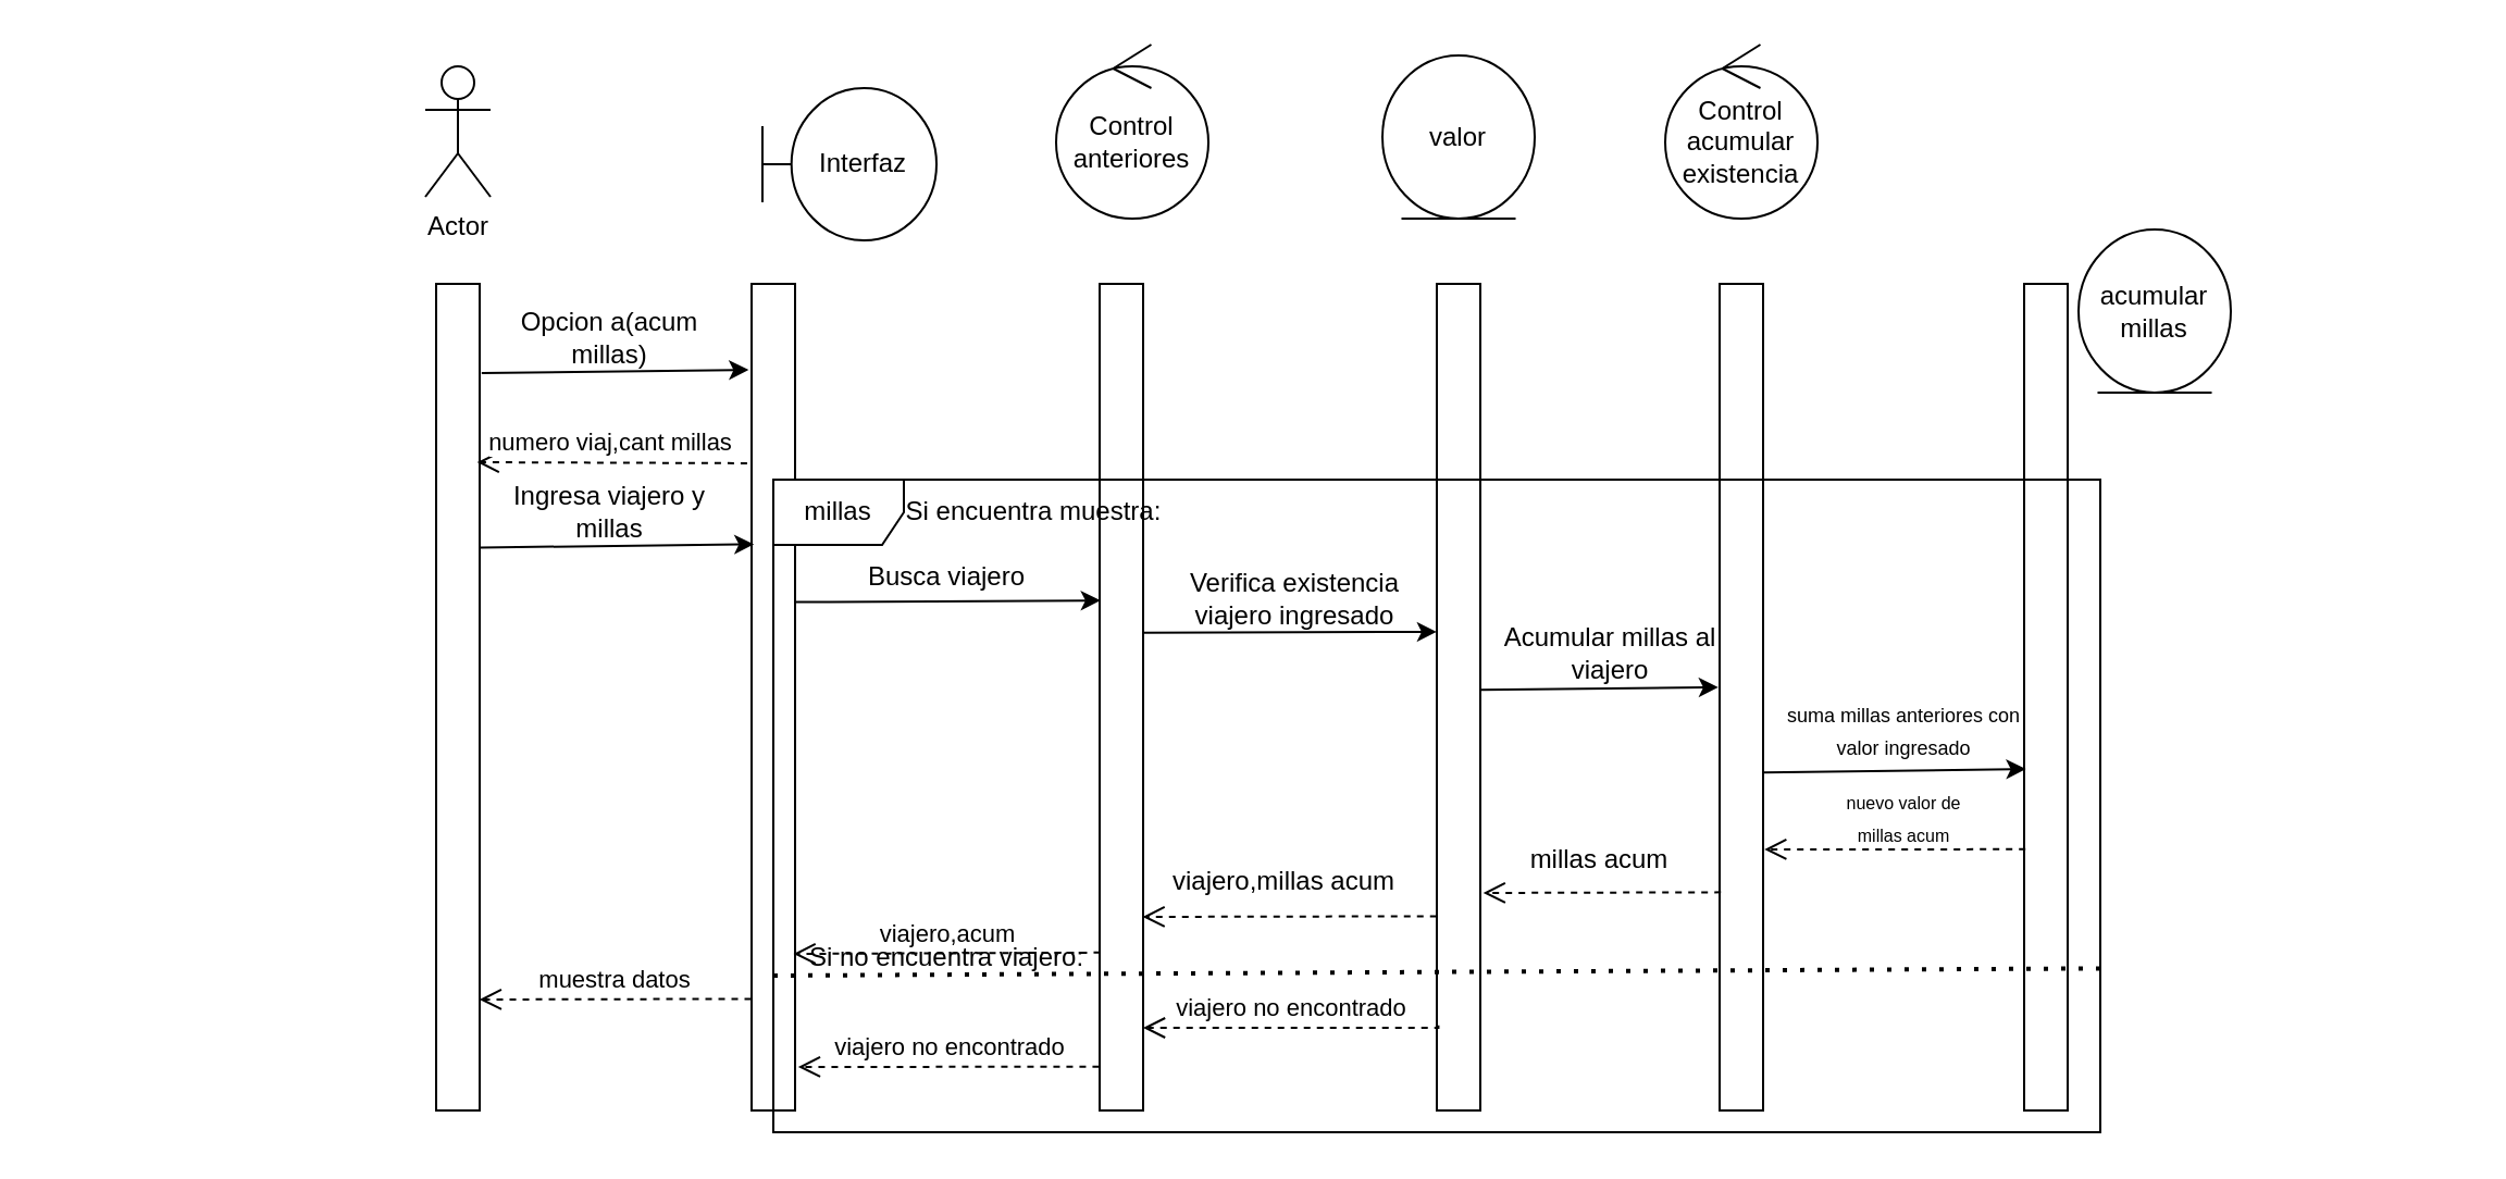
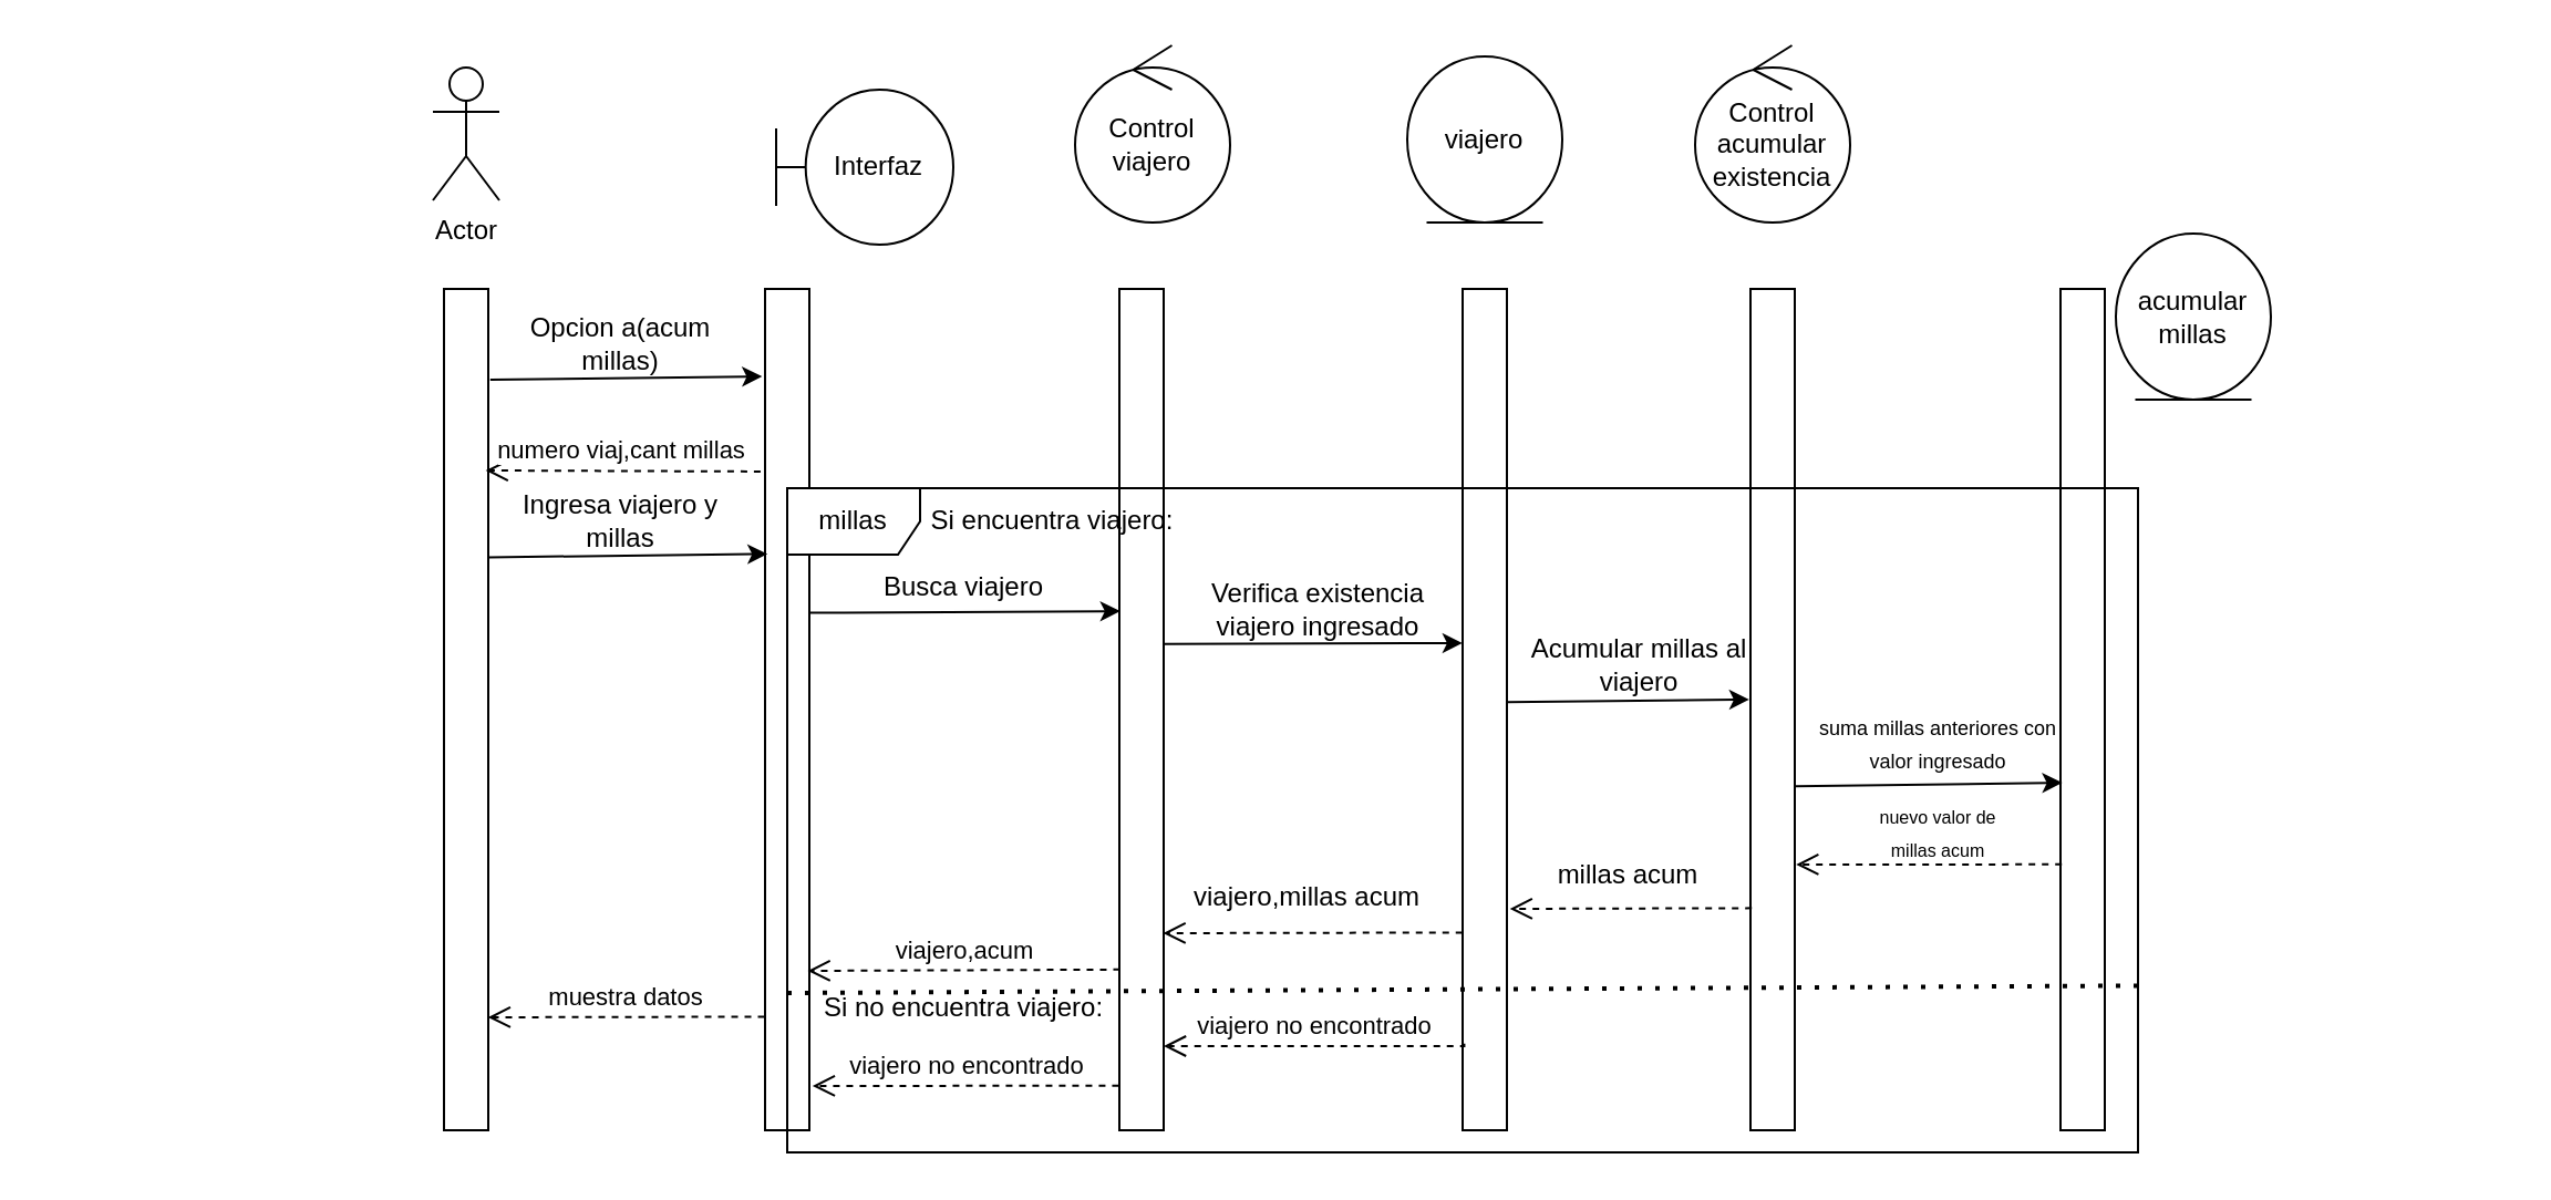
  <mxCell id="0" />
  <mxCell id="1" parent="0" />
  <mxCell id="2" value="Actor" style="shape=umlActor;verticalLabelPosition=bottom;verticalAlign=top;html=1;outlineConnect=0;" vertex="1" parent="1"><mxGeometry x="195" y="30" width="30" height="60" as="geometry" /></mxCell>
  <mxCell id="3" value="" style="rounded=0;whiteSpace=wrap;html=1;rotation=90;" vertex="1" parent="1"><mxGeometry x="20" y="310" width="380" height="20" as="geometry" /></mxCell>
  <mxCell id="4" value="Interfaz" style="shape=umlBoundary;whiteSpace=wrap;html=1;" vertex="1" parent="1"><mxGeometry x="350" y="40" width="80" height="70" as="geometry" /></mxCell>
  <mxCell id="5" value="" style="rounded=0;whiteSpace=wrap;html=1;rotation=90;" vertex="1" parent="1"><mxGeometry x="165" y="310" width="380" height="20" as="geometry" /></mxCell>
- <mxCell id="6" value="Control anteriores" style="ellipse;shape=umlControl;whiteSpace=wrap;html=1;" vertex="1" parent="1"><mxGeometry x="485" y="20" width="70" height="80" as="geometry" /></mxCell>
- <mxCell id="7" value="valor" style="ellipse;shape=umlEntity;whiteSpace=wrap;html=1;" vertex="1" parent="1"><mxGeometry x="635" y="25" width="70" height="75" as="geometry" /></mxCell>
+ <mxCell id="6" value="Control viajero" style="ellipse;shape=umlControl;whiteSpace=wrap;html=1;" vertex="1" parent="1"><mxGeometry x="485" y="20" width="70" height="80" as="geometry" /></mxCell>
+ <mxCell id="7" value="viajero" style="ellipse;shape=umlEntity;whiteSpace=wrap;html=1;" vertex="1" parent="1"><mxGeometry x="635" y="25" width="70" height="75" as="geometry" /></mxCell>
  <mxCell id="8" value="Control acumular&lt;br&gt;existencia" style="ellipse;shape=umlControl;whiteSpace=wrap;html=1;" vertex="1" parent="1"><mxGeometry x="765" y="20" width="70" height="80" as="geometry" /></mxCell>
  <mxCell id="9" value="acumular&lt;br&gt;millas" style="ellipse;shape=umlEntity;whiteSpace=wrap;html=1;" vertex="1" parent="1"><mxGeometry x="955" y="105" width="70" height="75" as="geometry" /></mxCell>
  <mxCell id="10" value="" style="rounded=0;whiteSpace=wrap;html=1;rotation=90;" vertex="1" parent="1"><mxGeometry x="325" y="310" width="380" height="20" as="geometry" /></mxCell>
  <mxCell id="11" value="" style="rounded=0;whiteSpace=wrap;html=1;rotation=90;" vertex="1" parent="1"><mxGeometry x="480" y="310" width="380" height="20" as="geometry" /></mxCell>
  <mxCell id="12" value="" style="rounded=0;whiteSpace=wrap;html=1;rotation=90;" vertex="1" parent="1"><mxGeometry x="610" y="310" width="380" height="20" as="geometry" /></mxCell>
  <mxCell id="13" value="" style="rounded=0;whiteSpace=wrap;html=1;rotation=90;" vertex="1" parent="1"><mxGeometry x="750" y="310" width="380" height="20" as="geometry" /></mxCell>
  <mxCell id="14" value="" style="endArrow=classic;html=1;rounded=0;entryX=0.104;entryY=1.067;entryDx=0;entryDy=0;entryPerimeter=0;exitX=0.108;exitY=-0.045;exitDx=0;exitDy=0;exitPerimeter=0;" edge="1" parent="1" source="3" target="5"><mxGeometry width="50" height="50" relative="1" as="geometry"><mxPoint x="215" y="180" as="sourcePoint" /><mxPoint x="265" y="130" as="targetPoint" /></mxGeometry></mxCell>
  <mxCell id="15" value="Opcion a(acum millas)" style="text;html=1;strokeColor=none;fillColor=none;align=center;verticalAlign=middle;whiteSpace=wrap;rounded=0;" vertex="1" parent="1"><mxGeometry x="225" y="140" width="110" height="30" as="geometry" /></mxCell>
  <mxCell id="16" value="" style="endArrow=classic;html=1;rounded=0;exitX=0.319;exitY=-0.01;exitDx=0;exitDy=0;exitPerimeter=0;entryX=0.315;entryY=0.944;entryDx=0;entryDy=0;entryPerimeter=0;" edge="1" parent="1" source="3" target="5"><mxGeometry width="50" height="50" relative="1" as="geometry"><mxPoint x="225" y="270" as="sourcePoint" /><mxPoint x="275" y="220" as="targetPoint" /></mxGeometry></mxCell>
  <mxCell id="17" value="numero viaj,cant millas" style="html=1;verticalAlign=bottom;endArrow=open;dashed=1;endSize=8;edgeStyle=elbowEdgeStyle;elbow=vertical;curved=0;rounded=0;exitX=0.217;exitY=1.102;exitDx=0;exitDy=0;exitPerimeter=0;entryX=0.217;entryY=0.059;entryDx=0;entryDy=0;entryPerimeter=0;" edge="1" parent="1" source="5" target="3"><mxGeometry relative="1" as="geometry"><mxPoint x="315" y="210" as="sourcePoint" /><mxPoint x="235" y="210" as="targetPoint" /></mxGeometry></mxCell>
  <mxCell id="18" value="Ingresa viajero y millas" style="text;html=1;strokeColor=none;fillColor=none;align=center;verticalAlign=middle;whiteSpace=wrap;rounded=0;" vertex="1" parent="1"><mxGeometry x="220" y="220" width="120" height="30" as="geometry" /></mxCell>
  <mxCell id="19" value="" style="endArrow=classic;html=1;rounded=0;exitX=0.385;exitY=0.015;exitDx=0;exitDy=0;exitPerimeter=0;entryX=0.383;entryY=0.981;entryDx=0;entryDy=0;entryPerimeter=0;" edge="1" parent="1" source="5" target="10"><mxGeometry width="50" height="50" relative="1" as="geometry"><mxPoint x="445" y="320" as="sourcePoint" /><mxPoint x="495" y="270" as="targetPoint" /></mxGeometry></mxCell>
  <mxCell id="20" value="Verifica existencia viajero ingresado" style="text;html=1;strokeColor=none;fillColor=none;align=center;verticalAlign=middle;whiteSpace=wrap;rounded=0;" vertex="1" parent="1"><mxGeometry x="545" y="260" width="100" height="30" as="geometry" /></mxCell>
  <mxCell id="21" value="Busca viajero&lt;br&gt;" style="text;html=1;strokeColor=none;fillColor=none;align=center;verticalAlign=middle;whiteSpace=wrap;rounded=0;" vertex="1" parent="1"><mxGeometry x="395" y="250" width="80" height="30" as="geometry" /></mxCell>
  <mxCell id="22" value="" style="endArrow=classic;html=1;rounded=0;exitX=0.422;exitY=0.015;exitDx=0;exitDy=0;exitPerimeter=0;entryX=0.421;entryY=1.003;entryDx=0;entryDy=0;entryPerimeter=0;" edge="1" parent="1" source="10" target="11"><mxGeometry width="50" height="50" relative="1" as="geometry"><mxPoint x="560" y="320" as="sourcePoint" /><mxPoint x="610" y="270" as="targetPoint" /></mxGeometry></mxCell>
  <mxCell id="23" value="" style="endArrow=classic;html=1;rounded=0;exitX=0.491;exitY=-0.014;exitDx=0;exitDy=0;exitPerimeter=0;entryX=0.488;entryY=1.028;entryDx=0;entryDy=0;entryPerimeter=0;" edge="1" parent="1" source="11" target="12"><mxGeometry width="50" height="50" relative="1" as="geometry"><mxPoint x="705" y="345" as="sourcePoint" /><mxPoint x="755" y="295" as="targetPoint" /></mxGeometry></mxCell>
  <mxCell id="24" value="Acumular millas al viajero" style="text;html=1;strokeColor=none;fillColor=none;align=center;verticalAlign=middle;whiteSpace=wrap;rounded=0;" vertex="1" parent="1"><mxGeometry x="685" y="280" width="110" height="40" as="geometry" /></mxCell>
  <mxCell id="25" value="" style="endArrow=classic;html=1;rounded=0;exitX=0.591;exitY=-0.006;exitDx=0;exitDy=0;exitPerimeter=0;entryX=0.587;entryY=0.96;entryDx=0;entryDy=0;entryPerimeter=0;" edge="1" parent="1" source="12" target="13"><mxGeometry width="50" height="50" relative="1" as="geometry"><mxPoint x="845" y="380" as="sourcePoint" /><mxPoint x="895" y="330" as="targetPoint" /></mxGeometry></mxCell>
  <mxCell id="26" value="&lt;font style=&quot;font-size: 9px;&quot;&gt;suma millas anteriores con valor ingresado&lt;/font&gt;" style="text;html=1;strokeColor=none;fillColor=none;align=center;verticalAlign=middle;whiteSpace=wrap;rounded=0;" vertex="1" parent="1"><mxGeometry x="815" y="320" width="120" height="30" as="geometry" /></mxCell>
  <mxCell id="27" value="" style="html=1;verticalAlign=bottom;endArrow=open;dashed=1;endSize=8;edgeStyle=elbowEdgeStyle;elbow=vertical;curved=0;rounded=0;entryX=0.685;entryY=-0.03;entryDx=0;entryDy=0;entryPerimeter=0;exitX=0.684;exitY=0.97;exitDx=0;exitDy=0;exitPerimeter=0;" edge="1" parent="1" source="13" target="12"><mxGeometry relative="1" as="geometry"><mxPoint x="915" y="390" as="sourcePoint" /><mxPoint x="835" y="390" as="targetPoint" /></mxGeometry></mxCell>
  <mxCell id="28" value="&lt;font style=&quot;font-size: 8px;&quot;&gt;nuevo valor de millas acum&lt;/font&gt;" style="text;html=1;strokeColor=none;fillColor=none;align=center;verticalAlign=middle;whiteSpace=wrap;rounded=0;" vertex="1" parent="1"><mxGeometry x="840" y="340" width="70" height="70" as="geometry" /></mxCell>
  <mxCell id="29" value="" style="html=1;verticalAlign=bottom;endArrow=open;dashed=1;endSize=8;edgeStyle=elbowEdgeStyle;elbow=vertical;curved=0;rounded=0;exitX=0.765;exitY=1.006;exitDx=0;exitDy=0;exitPerimeter=0;entryX=0.767;entryY=0.012;entryDx=0;entryDy=0;entryPerimeter=0;" edge="1" parent="1" source="11" target="10"><mxGeometry relative="1" as="geometry"><mxPoint x="625" y="420" as="sourcePoint" /><mxPoint x="545" y="420" as="targetPoint" /></mxGeometry></mxCell>
  <mxCell id="30" value="" style="html=1;verticalAlign=bottom;endArrow=open;dashed=1;endSize=8;edgeStyle=elbowEdgeStyle;elbow=vertical;curved=0;rounded=0;exitX=0.736;exitY=0.97;exitDx=0;exitDy=0;exitPerimeter=0;entryX=0.738;entryY=-0.067;entryDx=0;entryDy=0;entryPerimeter=0;" edge="1" parent="1" source="12" target="11"><mxGeometry relative="1" as="geometry"><mxPoint x="785" y="410" as="sourcePoint" /><mxPoint x="705" y="410" as="targetPoint" /></mxGeometry></mxCell>
  <mxCell id="31" value="millas acum" style="text;html=1;strokeColor=none;fillColor=none;align=center;verticalAlign=middle;whiteSpace=wrap;rounded=0;" vertex="1" parent="1"><mxGeometry x="695" y="380" width="80" height="30" as="geometry" /></mxCell>
  <mxCell id="32" value="viajero,millas acum" style="text;html=1;strokeColor=none;fillColor=none;align=center;verticalAlign=middle;whiteSpace=wrap;rounded=0;" vertex="1" parent="1"><mxGeometry x="535" y="390" width="110" height="30" as="geometry" /></mxCell>
  <mxCell id="33" value="viajero,acum" style="html=1;verticalAlign=bottom;endArrow=open;dashed=1;endSize=8;edgeStyle=elbowEdgeStyle;elbow=vertical;curved=0;rounded=0;exitX=0.809;exitY=0.988;exitDx=0;exitDy=0;exitPerimeter=0;entryX=0.811;entryY=0.037;entryDx=0;entryDy=0;entryPerimeter=0;" edge="1" parent="1" source="10" target="5"><mxGeometry relative="1" as="geometry"><mxPoint x="475" y="440.22" as="sourcePoint" /><mxPoint x="395" y="440.22" as="targetPoint" /></mxGeometry></mxCell>
  <mxCell id="34" value="muestra datos" style="html=1;verticalAlign=bottom;endArrow=open;dashed=1;endSize=8;edgeStyle=elbowEdgeStyle;elbow=vertical;curved=0;rounded=0;exitX=0.865;exitY=1.012;exitDx=0;exitDy=0;exitPerimeter=0;entryX=0.865;entryY=0.006;entryDx=0;entryDy=0;entryPerimeter=0;" edge="1" parent="1" source="5" target="3"><mxGeometry relative="1" as="geometry"><mxPoint x="325" y="460.22" as="sourcePoint" /><mxPoint x="245" y="460.22" as="targetPoint" /></mxGeometry></mxCell>
  <mxCell id="35" value="viajero no encontrado" style="html=1;verticalAlign=bottom;endArrow=open;dashed=1;endSize=8;edgeStyle=elbowEdgeStyle;elbow=vertical;curved=0;rounded=0;exitX=0.897;exitY=0.964;exitDx=0;exitDy=0;exitPerimeter=0;entryX=0.901;entryY=0;entryDx=0;entryDy=0;entryPerimeter=0;" edge="1" parent="1" source="11" target="10"><mxGeometry relative="1" as="geometry"><mxPoint x="635" y="470" as="sourcePoint" /><mxPoint x="555" y="470" as="targetPoint" /></mxGeometry></mxCell>
  <mxCell id="36" value="viajero no encontrado" style="html=1;verticalAlign=bottom;endArrow=open;dashed=1;endSize=8;edgeStyle=elbowEdgeStyle;elbow=vertical;curved=0;rounded=0;exitX=0.947;exitY=1.014;exitDx=0;exitDy=0;exitPerimeter=0;entryX=0.948;entryY=-0.071;entryDx=0;entryDy=0;entryPerimeter=0;" edge="1" parent="1" source="10" target="5"><mxGeometry relative="1" as="geometry"><mxPoint x="475" y="490" as="sourcePoint" /><mxPoint x="395" y="490" as="targetPoint" /></mxGeometry></mxCell>
  <mxCell id="37" value="millas" style="shape=umlFrame;whiteSpace=wrap;html=1;pointerEvents=0;" vertex="1" parent="1"><mxGeometry x="355" y="220" width="610" height="300" as="geometry" /></mxCell>
- <mxCell id="38" value="Si no encuentra viajero:" style="text;html=1;strokeColor=none;fillColor=none;align=center;verticalAlign=middle;whiteSpace=wrap;rounded=0;" vertex="1" parent="1"><mxGeometry x="365" y="425" width="140" height="30" as="geometry" /></mxCell>
- <mxCell id="39" value="Si encuentra muestra:" style="text;html=1;strokeColor=none;fillColor=none;align=center;verticalAlign=middle;whiteSpace=wrap;rounded=0;" vertex="1" parent="1"><mxGeometry x="405" y="215" width="140" height="40" as="geometry" /></mxCell>
+ <mxCell id="38" value="Si no encuentra viajero:" style="text;html=1;strokeColor=none;fillColor=none;align=center;verticalAlign=middle;whiteSpace=wrap;rounded=0;" vertex="1" parent="1"><mxGeometry x="365" y="440" width="140" height="30" as="geometry" /></mxCell>
+ <mxCell id="39" value="Si encuentra viajero:" style="text;html=1;strokeColor=none;fillColor=none;align=center;verticalAlign=middle;whiteSpace=wrap;rounded=0;" vertex="1" parent="1"><mxGeometry x="405" y="215" width="140" height="40" as="geometry" /></mxCell>
  <mxCell id="40" value="" style="endArrow=none;dashed=1;html=1;dashPattern=1 3;strokeWidth=2;rounded=0;exitX=0;exitY=0.76;exitDx=0;exitDy=0;entryX=1;entryY=0.749;entryDx=0;entryDy=0;entryPerimeter=0;exitPerimeter=0;" edge="1" parent="1" source="37" target="37"><mxGeometry width="50" height="50" relative="1" as="geometry"><mxPoint x="485" y="490" as="sourcePoint" /><mxPoint x="535" y="440" as="targetPoint" /></mxGeometry></mxCell>
